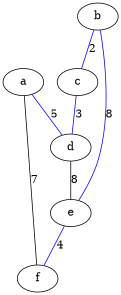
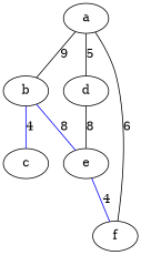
  graph {
    edge [color=blue]
    a
    b
    d
    f
    c
    e
-   a -- d [label=5]
-   a -- f [label=7 color=""]
-   b -- c [label=2]
+   a -- b [label=9 color=""]
+   a -- d [color=black label=5]
+   a -- f [label=6 color=""]
+   b -- c [label=4]
    b -- e [label=8]
    d -- e [label=8 color=""]
-   c -- d [label=3]
    e -- f [label=4]
  }
